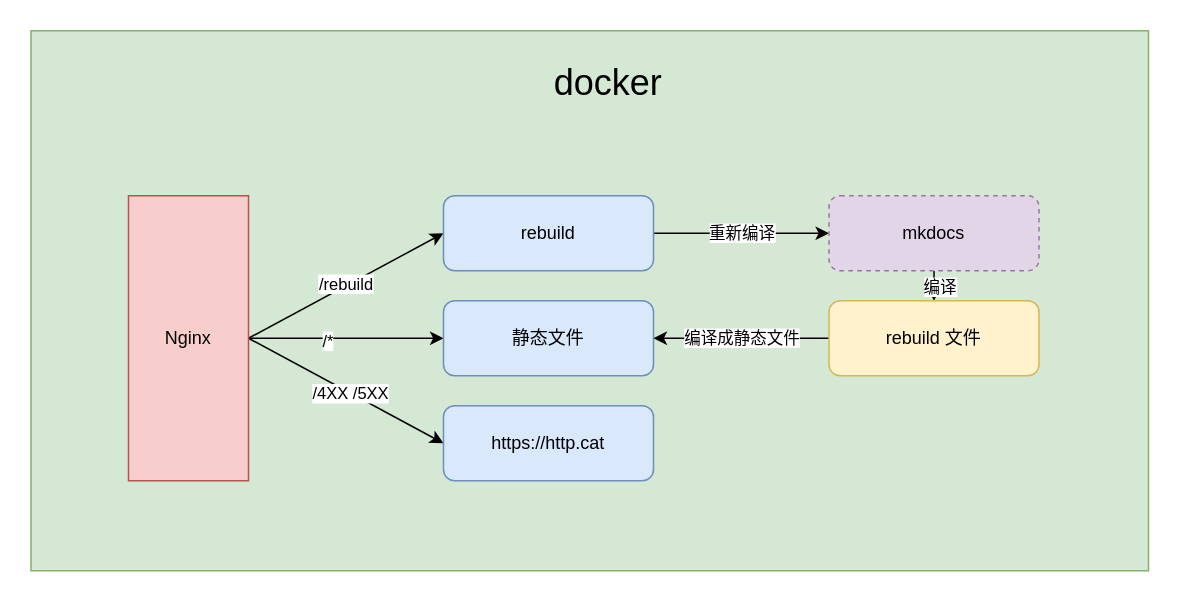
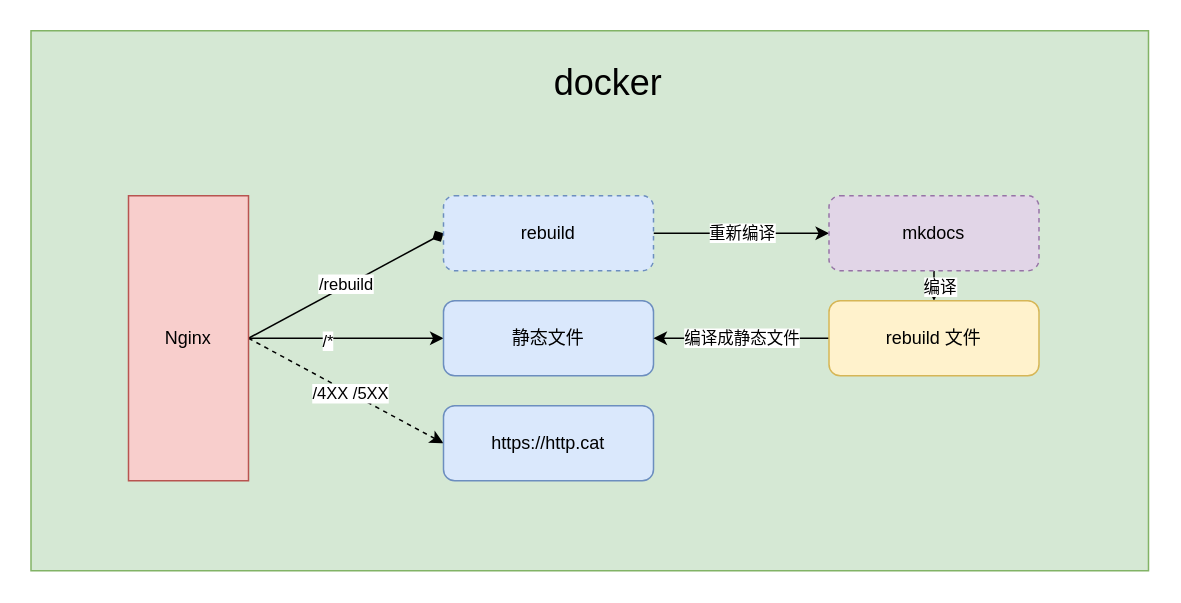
  <mxCell id="0" />
  <mxCell id="1" parent="0" />
  <mxCell id="2" value="" style="rounded=0;whiteSpace=wrap;html=1;fillColor=#d5e8d4;strokeColor=#82b366;" vertex="1" parent="1"><mxGeometry x="20" y="20" width="745" height="360" as="geometry" /></mxCell>
  <mxCell id="3" value="&lt;font style=&quot;font-size: 24px;&quot;&gt;docker&lt;/font&gt;" style="text;html=1;align=center;verticalAlign=middle;whiteSpace=wrap;rounded=0;" vertex="1" parent="1"><mxGeometry x="115" y="35" width="580" height="40" as="geometry" /></mxCell>
  <mxCell id="4" value="" style="edgeStyle=orthogonalEdgeStyle;rounded=0;orthogonalLoop=1;jettySize=auto;html=1;" edge="1" parent="1" source="10" target="16"><mxGeometry relative="1" as="geometry" /></mxCell>
  <mxCell id="5" value="/*" style="edgeLabel;html=1;align=center;verticalAlign=middle;resizable=0;points=[];" vertex="1" connectable="0" parent="4"><mxGeometry x="-0.2" y="-1" relative="1" as="geometry"><mxPoint as="offset" /></mxGeometry></mxCell>
- <mxCell id="6" style="rounded=0;orthogonalLoop=1;jettySize=auto;html=1;exitX=1;exitY=0.5;exitDx=0;exitDy=0;entryX=0;entryY=0.5;entryDx=0;entryDy=0;" edge="1" parent="1" source="10" target="17"><mxGeometry relative="1" as="geometry" /></mxCell>
+ <mxCell id="6" style="rounded=0;orthogonalLoop=1;jettySize=auto;html=1;exitX=1;exitY=0.5;exitDx=0;exitDy=0;entryX=0;entryY=0.5;entryDx=0;entryDy=0;dashed=1;" edge="1" parent="1" source="10" target="17"><mxGeometry relative="1" as="geometry" /></mxCell>
  <mxCell id="7" value="/4XX /5XX" style="edgeLabel;html=1;align=center;verticalAlign=middle;resizable=0;points=[];" vertex="1" connectable="0" parent="6"><mxGeometry x="0.049" relative="1" as="geometry"><mxPoint as="offset" /></mxGeometry></mxCell>
- <mxCell id="8" style="rounded=0;orthogonalLoop=1;jettySize=auto;html=1;exitX=1;exitY=0.5;exitDx=0;exitDy=0;entryX=0;entryY=0.5;entryDx=0;entryDy=0;" edge="1" parent="1" source="10" target="12"><mxGeometry relative="1" as="geometry" /></mxCell>
+ <mxCell id="8" style="rounded=0;orthogonalLoop=1;jettySize=auto;html=1;exitX=1;exitY=0.5;exitDx=0;exitDy=0;entryX=0;entryY=0.5;entryDx=0;entryDy=0;endArrow=diamond;" edge="1" parent="1" source="10" target="12"><mxGeometry relative="1" as="geometry" /></mxCell>
  <mxCell id="9" value="/rebuild" style="edgeLabel;html=1;align=center;verticalAlign=middle;resizable=0;points=[];" vertex="1" connectable="0" parent="8"><mxGeometry x="0.001" y="2" relative="1" as="geometry"><mxPoint as="offset" /></mxGeometry></mxCell>
  <mxCell id="10" value="Nginx" style="rounded=0;whiteSpace=wrap;html=1;fillColor=#f8cecc;strokeColor=#b85450;" vertex="1" parent="1"><mxGeometry x="85" y="130" width="80" height="190" as="geometry" /></mxCell>
  <mxCell id="11" value="重新编译" style="edgeStyle=orthogonalEdgeStyle;rounded=0;orthogonalLoop=1;jettySize=auto;html=1;exitX=1;exitY=0.5;exitDx=0;exitDy=0;entryX=0;entryY=0.5;entryDx=0;entryDy=0;" edge="1" parent="1" source="12" target="15"><mxGeometry relative="1" as="geometry" /></mxCell>
- <mxCell id="12" value="rebuild" style="rounded=1;whiteSpace=wrap;html=1;fillColor=#dae8fc;strokeColor=#6c8ebf;" vertex="1" parent="1"><mxGeometry x="295" y="130" width="140" height="50" as="geometry" /></mxCell>
+ <mxCell id="12" value="rebuild" style="rounded=1;whiteSpace=wrap;html=1;fillColor=#dae8fc;strokeColor=#6c8ebf;dashed=1;" vertex="1" parent="1"><mxGeometry x="295" y="130" width="140" height="50" as="geometry" /></mxCell>
  <mxCell id="13" style="edgeStyle=orthogonalEdgeStyle;rounded=0;orthogonalLoop=1;jettySize=auto;html=1;exitX=0.5;exitY=1;exitDx=0;exitDy=0;entryX=0.5;entryY=0;entryDx=0;entryDy=0;" edge="1" parent="1" source="15" target="20"><mxGeometry relative="1" as="geometry" /></mxCell>
  <mxCell id="14" value="编译" style="edgeLabel;html=1;align=center;verticalAlign=middle;resizable=0;points=[];" vertex="1" connectable="0" parent="13"><mxGeometry y="3" relative="1" as="geometry"><mxPoint as="offset" /></mxGeometry></mxCell>
  <mxCell id="15" value="mkdocs" style="rounded=1;whiteSpace=wrap;html=1;fillColor=#e1d5e7;strokeColor=#9673a6;dashed=1;" vertex="1" parent="1"><mxGeometry x="552" y="130" width="140" height="50" as="geometry" /></mxCell>
  <mxCell id="16" value="静态文件" style="rounded=1;whiteSpace=wrap;html=1;fillColor=#dae8fc;strokeColor=#6c8ebf;" vertex="1" parent="1"><mxGeometry x="295" y="200" width="140" height="50" as="geometry" /></mxCell>
  <mxCell id="17" value="https://http.cat" style="rounded=1;whiteSpace=wrap;html=1;fillColor=#dae8fc;strokeColor=#6c8ebf;" vertex="1" parent="1"><mxGeometry x="295" y="270" width="140" height="50" as="geometry" /></mxCell>
  <mxCell id="18" style="edgeStyle=orthogonalEdgeStyle;rounded=0;orthogonalLoop=1;jettySize=auto;html=1;exitX=0;exitY=0.5;exitDx=0;exitDy=0;entryX=1;entryY=0.5;entryDx=0;entryDy=0;" edge="1" parent="1" source="20" target="16"><mxGeometry relative="1" as="geometry" /></mxCell>
  <mxCell id="19" value="&lt;span style=&quot;text-align: right;&quot;&gt;编译成静态文件&lt;/span&gt;" style="edgeLabel;html=1;align=center;verticalAlign=middle;resizable=0;points=[];" vertex="1" connectable="0" parent="18"><mxGeometry x="0.009" y="-1" relative="1" as="geometry"><mxPoint as="offset" /></mxGeometry></mxCell>
  <mxCell id="20" value="rebuild 文件" style="rounded=1;whiteSpace=wrap;html=1;fillColor=#fff2cc;strokeColor=#d6b656;" vertex="1" parent="1"><mxGeometry x="552" y="200" width="140" height="50" as="geometry" /></mxCell>
